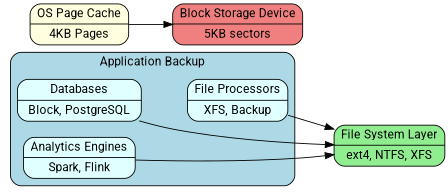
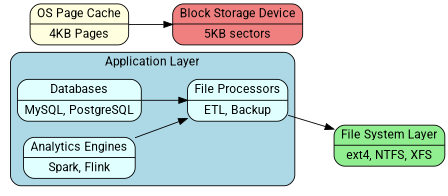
  digraph {
    fontname=Roboto
    rankdir=LR
    node [fillcolor=lightcyan fontname=Roboto shape=record style="rounded,filled"]
    edge [fontname=Roboto]
-   n1 [label="Databases|Block, PostgreSQL"]
+   n1 [label="Databases|MySQL, PostgreSQL"]
    n2 [label="Analytics Engines|Spark, Flink"]
-   n3 [label="File Processors|XFS, Backup"]
+   n3 [label="File Processors|ETL, Backup"]
    n4 [fillcolor=lightgreen label="File System Layer|{ext4, NTFS, XFS}"]
    n5 [fillcolor=lightyellow label="OS Page Cache|{4KB Pages}"]
    n6 [fillcolor=lightcoral label="Block Storage Device|5KB sectors"]
    subgraph cluster_1 {
      fillcolor=lightblue
-     label="Application Backup"
+     label="Application Layer"
      style="rounded,filled"
      n1
      n2
      n3
    }
-   n1 -> n4
-   n2 -> n4
+   n1 -> n3
+   n2 -> n3
    n3 -> n4
    n5 -> n6
  }
